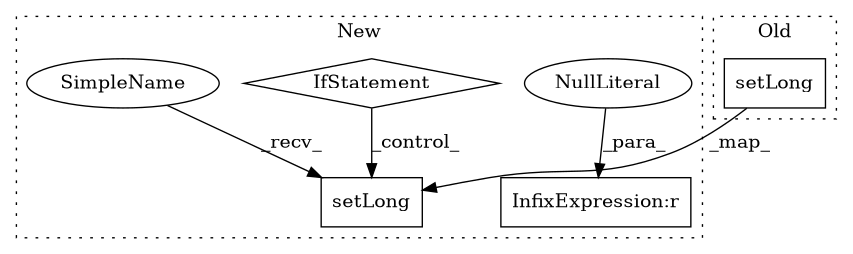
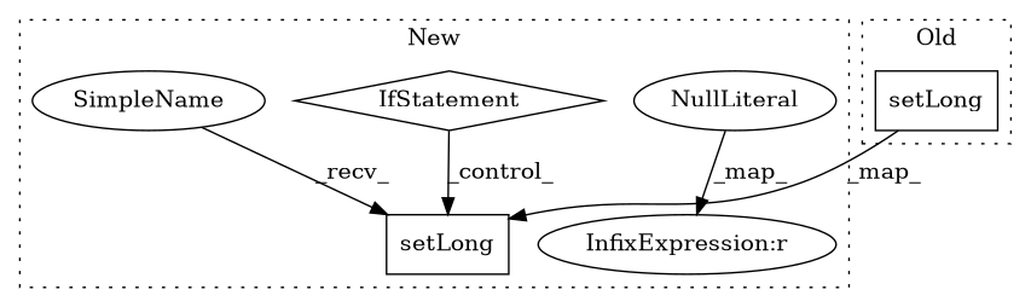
  digraph {
    node [a=32 l="8,1" shape=box]
    n1 [label=setLong s="12333,12367"]
-   n2 [a=27 l=4 label="InfixExpression:r" s=11597]
+   n2 [a=27 l=4 label="InfixExpression:r" s=11597 shape=ellipse]
    n3 [a=33 l=4 label=NullLiteral s=11601 shape=ellipse]
    n4 [a=25 l="4,2" label=IfStatement s="11578,11605" shape=diamond]
    n5 [a=42 l=10 label=SimpleName s=12322 shape=ellipse]
    n6 [label=setLong s="13186,13220"]
    subgraph cluster_1 {
      label=New
      style=dotted
      n1
      n2
      n3
      n4
      n5
    }
    subgraph cluster_2 {
      label=Old
      style=dotted
      n6
    }
-   n3 -> n2 [label=_para_]
+   n3 -> n2 [label=_map_]
    n4 -> n1 [label=_control_]
    n5 -> n1 [label=_recv_]
    n6 -> n1 [label=_map_]
  }
